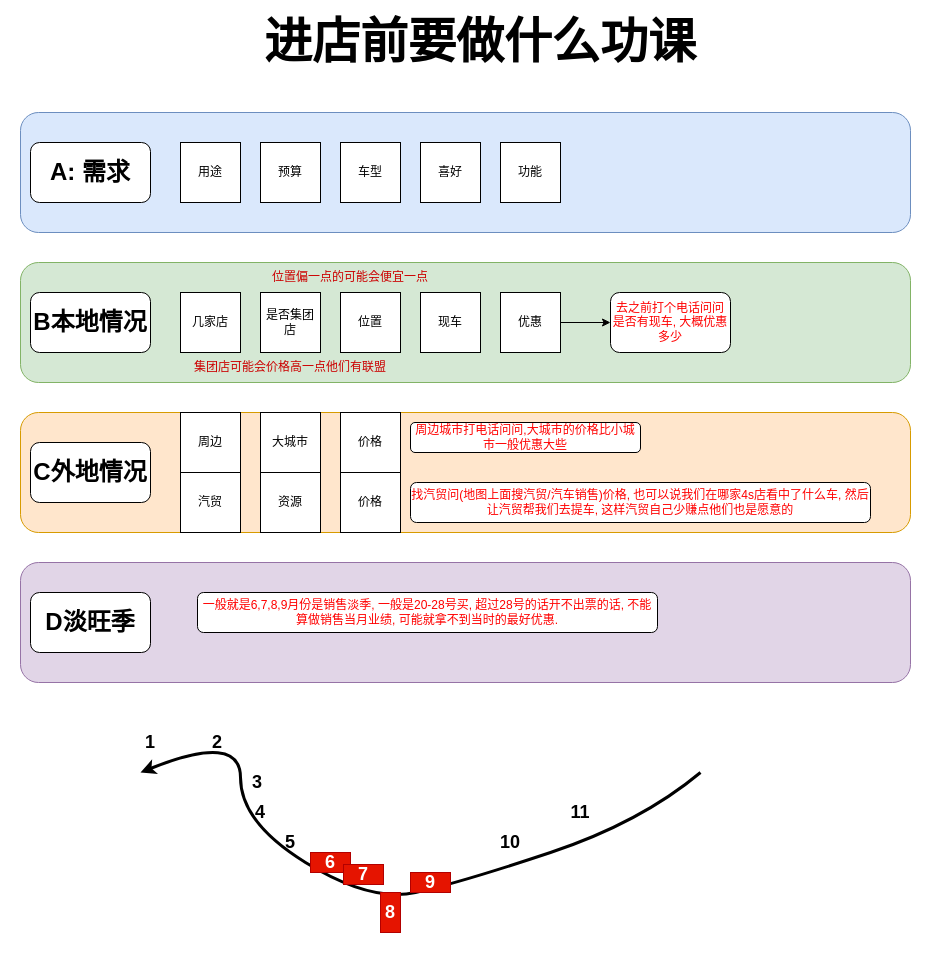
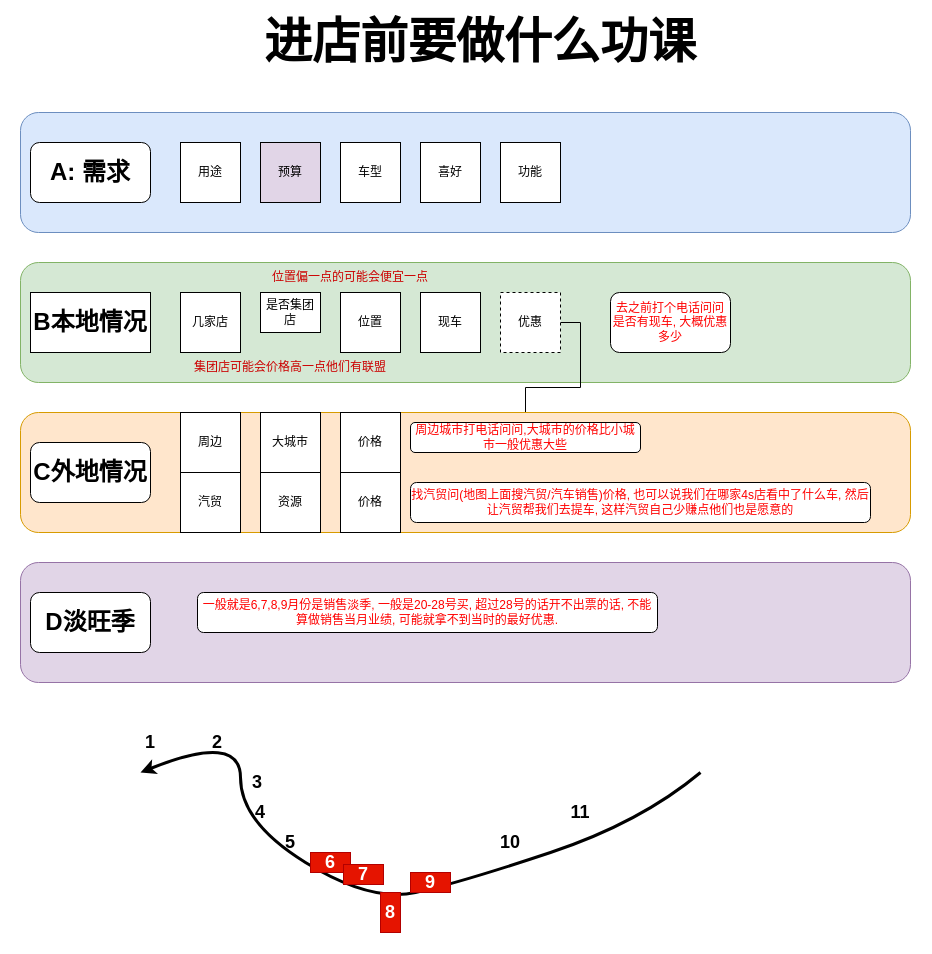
  <mxCell id="0" />
  <mxCell id="1" parent="0" />
  <mxCell id="2" value="&lt;b&gt;&lt;font style=&quot;font-size: 48px&quot;&gt;进店前要做什么功课&lt;/font&gt;&lt;/b&gt;" style="text;html=1;align=center;verticalAlign=middle;whiteSpace=wrap;rounded=0;" vertex="1" parent="1"><mxGeometry x="237" y="20" width="486" height="41" as="geometry" /></mxCell>
  <mxCell id="3" value="" style="rounded=1;whiteSpace=wrap;html=1;fillColor=#dae8fc;strokeColor=#6c8ebf;" vertex="1" parent="1"><mxGeometry x="20" y="112" width="890" height="120" as="geometry" /></mxCell>
  <mxCell id="4" value="&lt;b&gt;&lt;font style=&quot;font-size: 24px&quot;&gt;A: 需求&lt;/font&gt;&lt;/b&gt;" style="rounded=1;whiteSpace=wrap;html=1;" vertex="1" parent="1"><mxGeometry x="30" y="142" width="120" height="60" as="geometry" /></mxCell>
  <mxCell id="5" value="用途" style="rounded=0;whiteSpace=wrap;html=1;" vertex="1" parent="1"><mxGeometry x="180" y="142" width="60" height="60" as="geometry" /></mxCell>
- <mxCell id="6" value="预算" style="rounded=0;whiteSpace=wrap;html=1;" vertex="1" parent="1"><mxGeometry x="260" y="142" width="60" height="60" as="geometry" /></mxCell>
+ <mxCell id="6" value="预算" style="rounded=0;whiteSpace=wrap;html=1;fillColor=#e1d5e7;" vertex="1" parent="1"><mxGeometry x="260" y="142" width="60" height="60" as="geometry" /></mxCell>
  <mxCell id="7" value="车型" style="rounded=0;whiteSpace=wrap;html=1;" vertex="1" parent="1"><mxGeometry x="340" y="142" width="60" height="60" as="geometry" /></mxCell>
  <mxCell id="8" value="喜好" style="rounded=0;whiteSpace=wrap;html=1;" vertex="1" parent="1"><mxGeometry x="420" y="142" width="60" height="60" as="geometry" /></mxCell>
  <mxCell id="9" value="功能" style="rounded=0;whiteSpace=wrap;html=1;" vertex="1" parent="1"><mxGeometry x="500" y="142" width="60" height="60" as="geometry" /></mxCell>
  <mxCell id="10" value="" style="rounded=1;whiteSpace=wrap;html=1;fillColor=#d5e8d4;strokeColor=#82b366;" vertex="1" parent="1"><mxGeometry x="20" y="262" width="890" height="120" as="geometry" /></mxCell>
- <mxCell id="11" value="&lt;b&gt;&lt;font style=&quot;font-size: 24px&quot;&gt;B本地情况&lt;/font&gt;&lt;/b&gt;" style="rounded=1;whiteSpace=wrap;html=1;" vertex="1" parent="1"><mxGeometry x="30" y="292" width="120" height="60" as="geometry" /></mxCell>
+ <mxCell id="11" value="&lt;b&gt;&lt;font style=&quot;font-size: 24px&quot;&gt;B本地情况&lt;/font&gt;&lt;/b&gt;" style="whiteSpace=wrap;html=1;rounded=0;" vertex="1" parent="1"><mxGeometry x="30" y="292" width="120" height="60" as="geometry" /></mxCell>
  <mxCell id="12" value="几家店" style="rounded=0;whiteSpace=wrap;html=1;" vertex="1" parent="1"><mxGeometry x="180" y="292" width="60" height="60" as="geometry" /></mxCell>
- <mxCell id="13" value="是否集团店" style="rounded=0;whiteSpace=wrap;html=1;" vertex="1" parent="1"><mxGeometry x="260" y="292" width="60" height="60" as="geometry" /></mxCell>
+ <mxCell id="13" value="是否集团店" style="rounded=0;whiteSpace=wrap;html=1;" vertex="1" parent="1"><mxGeometry x="260" y="292" width="60" height="40" as="geometry" /></mxCell>
  <mxCell id="14" value="位置" style="rounded=0;whiteSpace=wrap;html=1;" vertex="1" parent="1"><mxGeometry x="340" y="292" width="60" height="60" as="geometry" /></mxCell>
  <mxCell id="15" value="现车" style="rounded=0;whiteSpace=wrap;html=1;" vertex="1" parent="1"><mxGeometry x="420" y="292" width="60" height="60" as="geometry" /></mxCell>
- <mxCell id="16" style="edgeStyle=orthogonalEdgeStyle;rounded=0;orthogonalLoop=1;jettySize=auto;html=1;exitX=1;exitY=0.5;exitDx=0;exitDy=0;" edge="1" parent="1" source="17" target="20"><mxGeometry relative="1" as="geometry" /></mxCell>
- <mxCell id="17" value="优惠" style="rounded=0;whiteSpace=wrap;html=1;" vertex="1" parent="1"><mxGeometry x="500" y="292" width="60" height="60" as="geometry" /></mxCell>
+ <mxCell id="16" style="edgeStyle=orthogonalEdgeStyle;rounded=0;orthogonalLoop=1;jettySize=auto;html=1;exitX=1;exitY=0.5;exitDx=0;exitDy=0;" edge="1" parent="1" source="17" target="29"><mxGeometry relative="1" as="geometry" /></mxCell>
+ <mxCell id="17" value="优惠" style="rounded=0;whiteSpace=wrap;html=1;dashed=1;" vertex="1" parent="1"><mxGeometry x="500" y="292" width="60" height="60" as="geometry" /></mxCell>
  <mxCell id="18" value="&lt;font color=&quot;#cc0000&quot;&gt;集团店可能会价格高一点他们有联盟&lt;/font&gt;" style="text;html=1;strokeColor=none;fillColor=none;align=center;verticalAlign=middle;whiteSpace=wrap;rounded=0;" vertex="1" parent="1"><mxGeometry x="190" y="362" width="200" height="10" as="geometry" /></mxCell>
  <mxCell id="19" value="&lt;font color=&quot;#cc0000&quot;&gt;位置偏一点的可能会便宜一点&lt;/font&gt;" style="text;html=1;strokeColor=none;fillColor=none;align=center;verticalAlign=middle;whiteSpace=wrap;rounded=0;" vertex="1" parent="1"><mxGeometry x="270" y="272" width="160" height="10" as="geometry" /></mxCell>
  <mxCell id="20" value="&lt;font color=&quot;#ff0000&quot;&gt;去之前打个电话问问是否有现车, 大概优惠多少&lt;/font&gt;" style="rounded=1;whiteSpace=wrap;html=1;" vertex="1" parent="1"><mxGeometry x="610" y="292" width="120" height="60" as="geometry" /></mxCell>
  <mxCell id="21" value="" style="rounded=1;whiteSpace=wrap;html=1;fillColor=#ffe6cc;strokeColor=#d79b00;" vertex="1" parent="1"><mxGeometry x="20" y="412" width="890" height="120" as="geometry" /></mxCell>
  <mxCell id="22" value="&lt;b&gt;&lt;font style=&quot;font-size: 24px&quot;&gt;C外地情况&lt;/font&gt;&lt;/b&gt;" style="rounded=1;whiteSpace=wrap;html=1;" vertex="1" parent="1"><mxGeometry x="30" y="442" width="120" height="60" as="geometry" /></mxCell>
  <mxCell id="23" value="周边" style="rounded=0;whiteSpace=wrap;html=1;" vertex="1" parent="1"><mxGeometry x="180" y="412" width="60" height="60" as="geometry" /></mxCell>
  <mxCell id="24" value="大城市" style="rounded=0;whiteSpace=wrap;html=1;" vertex="1" parent="1"><mxGeometry x="260" y="412" width="60" height="60" as="geometry" /></mxCell>
  <mxCell id="25" value="价格" style="rounded=0;whiteSpace=wrap;html=1;" vertex="1" parent="1"><mxGeometry x="340" y="412" width="60" height="60" as="geometry" /></mxCell>
  <mxCell id="26" value="汽贸" style="rounded=0;whiteSpace=wrap;html=1;" vertex="1" parent="1"><mxGeometry x="180" y="472" width="60" height="60" as="geometry" /></mxCell>
  <mxCell id="27" value="资源" style="rounded=0;whiteSpace=wrap;html=1;" vertex="1" parent="1"><mxGeometry x="260" y="472" width="60" height="60" as="geometry" /></mxCell>
  <mxCell id="28" value="价格" style="rounded=0;whiteSpace=wrap;html=1;" vertex="1" parent="1"><mxGeometry x="340" y="472" width="60" height="60" as="geometry" /></mxCell>
  <mxCell id="29" value="&lt;font color=&quot;#ff0000&quot;&gt;周边城市打电话问问,大城市的价格比小城市一般优惠大些&lt;/font&gt;" style="rounded=1;whiteSpace=wrap;html=1;" vertex="1" parent="1"><mxGeometry x="410" y="422" width="230" height="30" as="geometry" /></mxCell>
  <mxCell id="30" value="&lt;font color=&quot;#ff0000&quot;&gt;找汽贸问(地图上面搜汽贸/汽车销售)价格, 也可以说我们在哪家4s店看中了什么车, 然后让汽贸帮我们去提车, 这样汽贸自己少赚点他们也是愿意的&lt;/font&gt;" style="rounded=1;whiteSpace=wrap;html=1;" vertex="1" parent="1"><mxGeometry x="410" y="482" width="460" height="40" as="geometry" /></mxCell>
  <mxCell id="31" value="" style="rounded=1;whiteSpace=wrap;html=1;fillColor=#e1d5e7;strokeColor=#9673a6;" vertex="1" parent="1"><mxGeometry x="20" y="562" width="890" height="120" as="geometry" /></mxCell>
  <mxCell id="32" value="&lt;span style=&quot;font-size: 24px&quot;&gt;&lt;b&gt;D淡旺季&lt;/b&gt;&lt;/span&gt;" style="rounded=1;whiteSpace=wrap;html=1;" vertex="1" parent="1"><mxGeometry x="30" y="592" width="120" height="60" as="geometry" /></mxCell>
  <mxCell id="33" value="" style="curved=1;endArrow=classic;html=1;strokeWidth=3;" edge="1" parent="1"><mxGeometry width="50" height="50" relative="1" as="geometry"><mxPoint x="700" y="772" as="sourcePoint" /><mxPoint x="140" y="772" as="targetPoint" /><Array as="points"><mxPoint x="640" y="822" /><mxPoint x="460" y="882" /><mxPoint x="370" y="902" /><mxPoint x="240" y="822" /><mxPoint x="240" y="732" /></Array></mxGeometry></mxCell>
  <mxCell id="34" value="&lt;b&gt;&lt;font style=&quot;font-size: 18px&quot;&gt;1&lt;/font&gt;&lt;/b&gt;" style="text;html=1;strokeColor=none;fillColor=none;align=center;verticalAlign=middle;whiteSpace=wrap;rounded=0;" vertex="1" parent="1"><mxGeometry x="130" y="732" width="40" height="20" as="geometry" /></mxCell>
  <mxCell id="35" value="&lt;b&gt;&lt;font style=&quot;font-size: 18px&quot;&gt;2&lt;/font&gt;&lt;/b&gt;" style="text;html=1;strokeColor=none;fillColor=none;align=center;verticalAlign=middle;whiteSpace=wrap;rounded=0;" vertex="1" parent="1"><mxGeometry x="197" y="732" width="40" height="20" as="geometry" /></mxCell>
  <mxCell id="36" value="&lt;b&gt;&lt;font style=&quot;font-size: 18px&quot;&gt;3&lt;/font&gt;&lt;/b&gt;" style="text;html=1;strokeColor=none;fillColor=none;align=center;verticalAlign=middle;whiteSpace=wrap;rounded=0;" vertex="1" parent="1"><mxGeometry x="237" y="772" width="40" height="20" as="geometry" /></mxCell>
  <mxCell id="37" value="&lt;b&gt;&lt;font style=&quot;font-size: 18px&quot;&gt;4&lt;/font&gt;&lt;/b&gt;" style="text;html=1;strokeColor=none;fillColor=none;align=center;verticalAlign=middle;whiteSpace=wrap;rounded=0;" vertex="1" parent="1"><mxGeometry x="240" y="802" width="40" height="20" as="geometry" /></mxCell>
  <mxCell id="38" value="&lt;b&gt;&lt;font style=&quot;font-size: 18px&quot;&gt;5&lt;/font&gt;&lt;/b&gt;&lt;span style=&quot;color: rgba(0 , 0 , 0 , 0) ; font-family: monospace ; font-size: 0px&quot;&gt;%3CmxGraphModel%3E%3Croot%3E%3CmxCell%20id%3D%220%22%2F%3E%3CmxCell%20id%3D%221%22%20parent%3D%220%22%2F%3E%3CmxCell%20id%3D%222%22%20value%3D%22%26lt%3Bb%26gt%3B%26lt%3Bfont%20style%3D%26quot%3Bfont-size%3A%2018px%26quot%3B%26gt%3B1%26lt%3B%2Ffont%26gt%3B%26lt%3B%2Fb%26gt%3B%22%20style%3D%22text%3Bhtml%3D1%3BstrokeColor%3Dnone%3BfillColor%3Dnone%3Balign%3Dcenter%3BverticalAlign%3Dmiddle%3BwhiteSpace%3Dwrap%3Brounded%3D0%3B%22%20vertex%3D%221%22%20parent%3D%221%22%3E%3CmxGeometry%20x%3D%22250%22%20y%3D%22750%22%20width%3D%2240%22%20height%3D%2220%22%20as%3D%22geometry%22%2F%3E%3C%2FmxCell%3E%3C%2Froot%3E%3C%2FmxGraphModel%3E&lt;/span&gt;" style="text;html=1;strokeColor=none;fillColor=none;align=center;verticalAlign=middle;whiteSpace=wrap;rounded=0;" vertex="1" parent="1"><mxGeometry x="270" y="832" width="40" height="20" as="geometry" /></mxCell>
  <mxCell id="39" value="&lt;b&gt;&lt;font style=&quot;font-size: 18px&quot;&gt;6&lt;/font&gt;&lt;/b&gt;" style="text;html=1;strokeColor=#B20000;fillColor=#e51400;align=center;verticalAlign=middle;whiteSpace=wrap;rounded=0;fontColor=#ffffff;" vertex="1" parent="1"><mxGeometry x="310" y="852" width="40" height="20" as="geometry" /></mxCell>
  <mxCell id="40" value="&lt;b&gt;&lt;font style=&quot;font-size: 18px&quot;&gt;7&lt;/font&gt;&lt;/b&gt;" style="text;html=1;strokeColor=#B20000;fillColor=#e51400;align=center;verticalAlign=middle;whiteSpace=wrap;rounded=0;fontColor=#ffffff;" vertex="1" parent="1"><mxGeometry x="343" y="864" width="40" height="20" as="geometry" /></mxCell>
  <mxCell id="41" value="&lt;b&gt;&lt;font style=&quot;font-size: 18px&quot;&gt;8&lt;/font&gt;&lt;/b&gt;" style="text;html=1;strokeColor=#B20000;fillColor=#e51400;align=center;verticalAlign=middle;whiteSpace=wrap;rounded=0;fontColor=#ffffff;direction=south;" vertex="1" parent="1"><mxGeometry x="380" y="892" width="20" height="40" as="geometry" /></mxCell>
  <mxCell id="42" value="&lt;b&gt;&lt;font style=&quot;font-size: 18px&quot;&gt;9&lt;/font&gt;&lt;/b&gt;" style="text;html=1;strokeColor=#B20000;fillColor=#e51400;align=center;verticalAlign=middle;whiteSpace=wrap;rounded=0;fontColor=#ffffff;" vertex="1" parent="1"><mxGeometry x="410" y="872" width="40" height="20" as="geometry" /></mxCell>
  <mxCell id="43" value="&lt;b&gt;&lt;font style=&quot;font-size: 18px&quot;&gt;10&lt;/font&gt;&lt;/b&gt;&lt;span style=&quot;color: rgba(0 , 0 , 0 , 0) ; font-family: monospace ; font-size: 0px&quot;&gt;%3CmxGraphModel%3E%3Croot%3E%3CmxCell%20id%3D%220%22%2F%3E%3CmxCell%20id%3D%221%22%20parent%3D%220%22%2F%3E%3CmxCell%20id%3D%222%22%20value%3D%22%26lt%3Bb%26gt%3B%26lt%3Bfont%20style%3D%26quot%3Bfont-size%3A%2018px%26quot%3B%26gt%3B1%26lt%3B%2Ffont%26gt%3B%26lt%3B%2Fb%26gt%3B%22%20style%3D%22text%3Bhtml%3D1%3BstrokeColor%3Dnone%3BfillColor%3Dnone%3Balign%3Dcenter%3BverticalAlign%3Dmiddle%3BwhiteSpace%3Dwrap%3Brounded%3D0%3B%22%20vertex%3D%221%22%20parent%3D%221%22%3E%3CmxGeometry%20x%3D%22250%22%20y%3D%22750%22%20width%3D%2240%22%20height%3D%2220%22%20as%3D%22geometry%22%2F%3E%3C%2FmxCell%3E%3C%2Froot%3E%3C%2FmxGraphModel%3E&lt;/span&gt;" style="text;html=1;strokeColor=none;fillColor=none;align=center;verticalAlign=middle;whiteSpace=wrap;rounded=0;" vertex="1" parent="1"><mxGeometry x="490" y="832" width="40" height="20" as="geometry" /></mxCell>
  <mxCell id="44" value="&lt;b&gt;&lt;font style=&quot;font-size: 18px&quot;&gt;11&lt;/font&gt;&lt;/b&gt;" style="text;html=1;strokeColor=none;fillColor=none;align=center;verticalAlign=middle;whiteSpace=wrap;rounded=0;" vertex="1" parent="1"><mxGeometry x="560" y="802" width="40" height="20" as="geometry" /></mxCell>
  <mxCell id="45" value="&lt;font color=&quot;#ff0000&quot;&gt;一般就是6,7,8,9月份是销售淡季, 一般是20-28号买, 超过28号的话开不出票的话, 不能算做销售当月业绩, 可能就拿不到当时的最好优惠.&lt;/font&gt;" style="rounded=1;whiteSpace=wrap;html=1;" vertex="1" parent="1"><mxGeometry x="197" y="592" width="460" height="40" as="geometry" /></mxCell>
